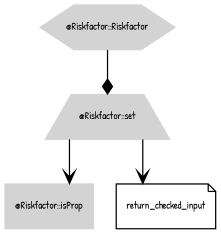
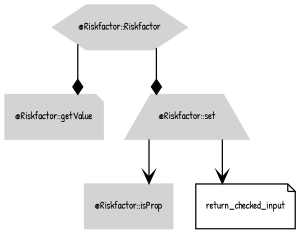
  digraph {
    fontname="Patrick Hand"
    fontsize=8
    rankdir=TB
    splines=ortho
    node [color=lightgrey fontname="Patrick Hand" fontsize=8 shape=note style=filled]
    edge [arrowhead=diamond fontname="Patrick Hand" fontsize=8]
    "@Riskfactor::Riskfactor" [shape=hexagon]
+   "@Riskfactor::getValue"
    "@Riskfactor::isProp" [shape=box]
    "@Riskfactor::set" [shape=trapezium]
    return_checked_input [color="" style=""]
    subgraph sub_1 {
      label="@Riskfactor"
      style=filled
      "@Riskfactor::Riskfactor"
+     "@Riskfactor::getValue"
      "@Riskfactor::isProp"
      "@Riskfactor::set"
    }
+   "@Riskfactor::Riskfactor" -> "@Riskfactor::getValue"
    "@Riskfactor::Riskfactor" -> "@Riskfactor::set"
    "@Riskfactor::set" -> "@Riskfactor::isProp" [arrowhead=vee]
    "@Riskfactor::set" -> return_checked_input [arrowhead=vee]
  }
